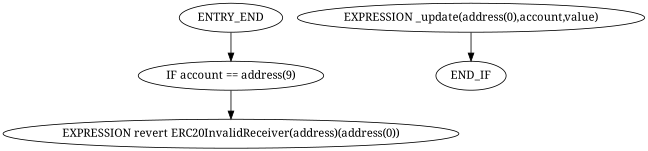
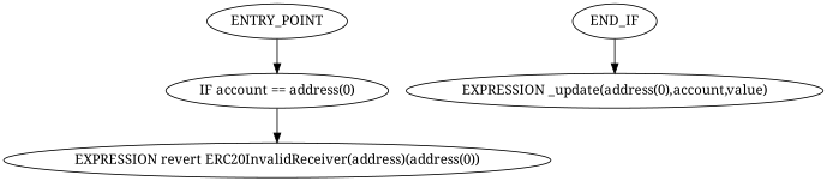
  digraph {
    fontname="Noto Serif"
    node [fontname="Noto Serif"]
    edge [fontname="Noto Serif"]
-   n1 [label=ENTRY_END]
-   n2 [label="IF account == address(9)"]
+   n1 [label=ENTRY_POINT]
+   n2 [label="IF account == address(0)"]
    n3 [label="EXPRESSION revert ERC20InvalidReceiver(address)(address(0))"]
    n4 [label=END_IF]
    n5 [label="EXPRESSION _update(address(0),account,value)"]
    n1 -> n2
    n2 -> n3
-   n5 -> n4
+   n4 -> n5
  }
